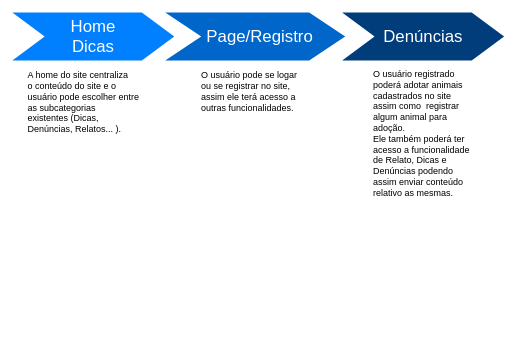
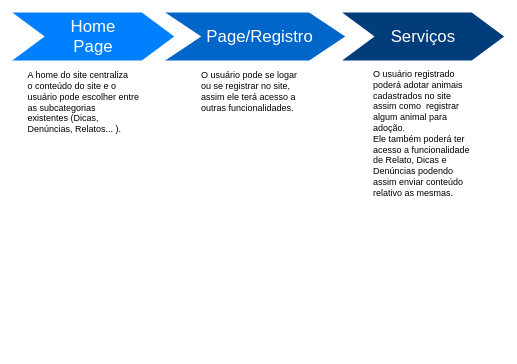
  <mxCell id="0" />
  <mxCell id="1" parent="0" />
- <mxCell id="2" value="Home&lt;br&gt;Dicas" style="shape=step;whiteSpace=wrap;html=1;fontSize=28;fillColor=#0080FF;fontColor=#FFFFFF;strokeColor=none;" parent="1" vertex="1"><mxGeometry x="20" y="20" width="270" height="80" as="geometry" /></mxCell>
+ <mxCell id="2" value="Home&lt;br&gt;Page" style="shape=step;whiteSpace=wrap;html=1;fontSize=28;fillColor=#0080FF;fontColor=#FFFFFF;strokeColor=none;" parent="1" vertex="1"><mxGeometry x="20" y="20" width="270" height="80" as="geometry" /></mxCell>
  <mxCell id="3" value="&amp;nbsp; Page/Registro" style="shape=step;whiteSpace=wrap;html=1;fontSize=28;fontColor=#FFFFFF;strokeColor=none;fillColor=#0066C9;" parent="1" vertex="1"><mxGeometry x="275" y="20" width="300" height="80" as="geometry" /></mxCell>
- <mxCell id="4" value="Denúncias" style="shape=step;whiteSpace=wrap;html=1;fontSize=28;fontColor=#FFFFFF;strokeColor=none;fillColor=#003D7A;" parent="1" vertex="1"><mxGeometry x="570" y="20" width="270" height="80" as="geometry" /></mxCell>
+ <mxCell id="4" value="Serviços" style="shape=step;whiteSpace=wrap;html=1;fontSize=28;fontColor=#FFFFFF;strokeColor=none;fillColor=#003D7A;" parent="1" vertex="1"><mxGeometry x="570" y="20" width="270" height="80" as="geometry" /></mxCell>
  <mxCell id="5" value="&lt;font style=&quot;font-size: 15px&quot;&gt;A home do site centraliza &lt;br&gt;&lt;/font&gt;&lt;div style=&quot;font-size: 15px&quot;&gt;&lt;font style=&quot;font-size: 15px&quot;&gt;o conteúdo do site e o usuário pode escolher entre as subcategorias&lt;/font&gt;&lt;/div&gt;&lt;div style=&quot;font-size: 15px&quot;&gt;&lt;font style=&quot;font-size: 15px&quot;&gt;existentes (Dicas, Denúncias, Relatos... ).&lt;/font&gt;&lt;br&gt;&lt;/div&gt;" style="text;spacingTop=-5;fillColor=#ffffff;whiteSpace=wrap;html=1;align=left;fontSize=12;fontFamily=Helvetica;fillColor=none;strokeColor=none;" parent="1" vertex="1"><mxGeometry x="44" y="114" width="190" height="470" as="geometry" /></mxCell>
  <mxCell id="6" value="&lt;font style=&quot;font-size: 15px&quot;&gt;O usuário pode se logar ou se registrar no site, assim ele terá acesso a outras funcionalidades.&lt;br&gt;&lt;/font&gt;" style="text;spacingTop=-5;fillColor=#ffffff;whiteSpace=wrap;html=1;align=left;fontSize=12;fontFamily=Helvetica;fillColor=none;strokeColor=none;" parent="1" vertex="1"><mxGeometry x="333" y="114" width="170" height="470" as="geometry" /></mxCell>
  <mxCell id="7" value="&lt;div align=&quot;left&quot;&gt;&lt;font style=&quot;font-size: 15px&quot;&gt;O usuário registrado poderá adotar animais cadastrados no site assim como&amp;nbsp; registrar algum animal para adoção.&lt;br&gt;Ele também poderá ter acesso a funcionalidade de Relato, Dicas e Denúncias podendo assim enviar conteúdo relativo as mesmas.&lt;br&gt;&lt;/font&gt;&lt;/div&gt;" style="text;spacingTop=-5;fillColor=#ffffff;whiteSpace=wrap;html=1;align=left;fontSize=12;fontFamily=Helvetica;fillColor=none;strokeColor=none;" parent="1" vertex="1"><mxGeometry x="620" y="112" width="170" height="470" as="geometry" /></mxCell>
